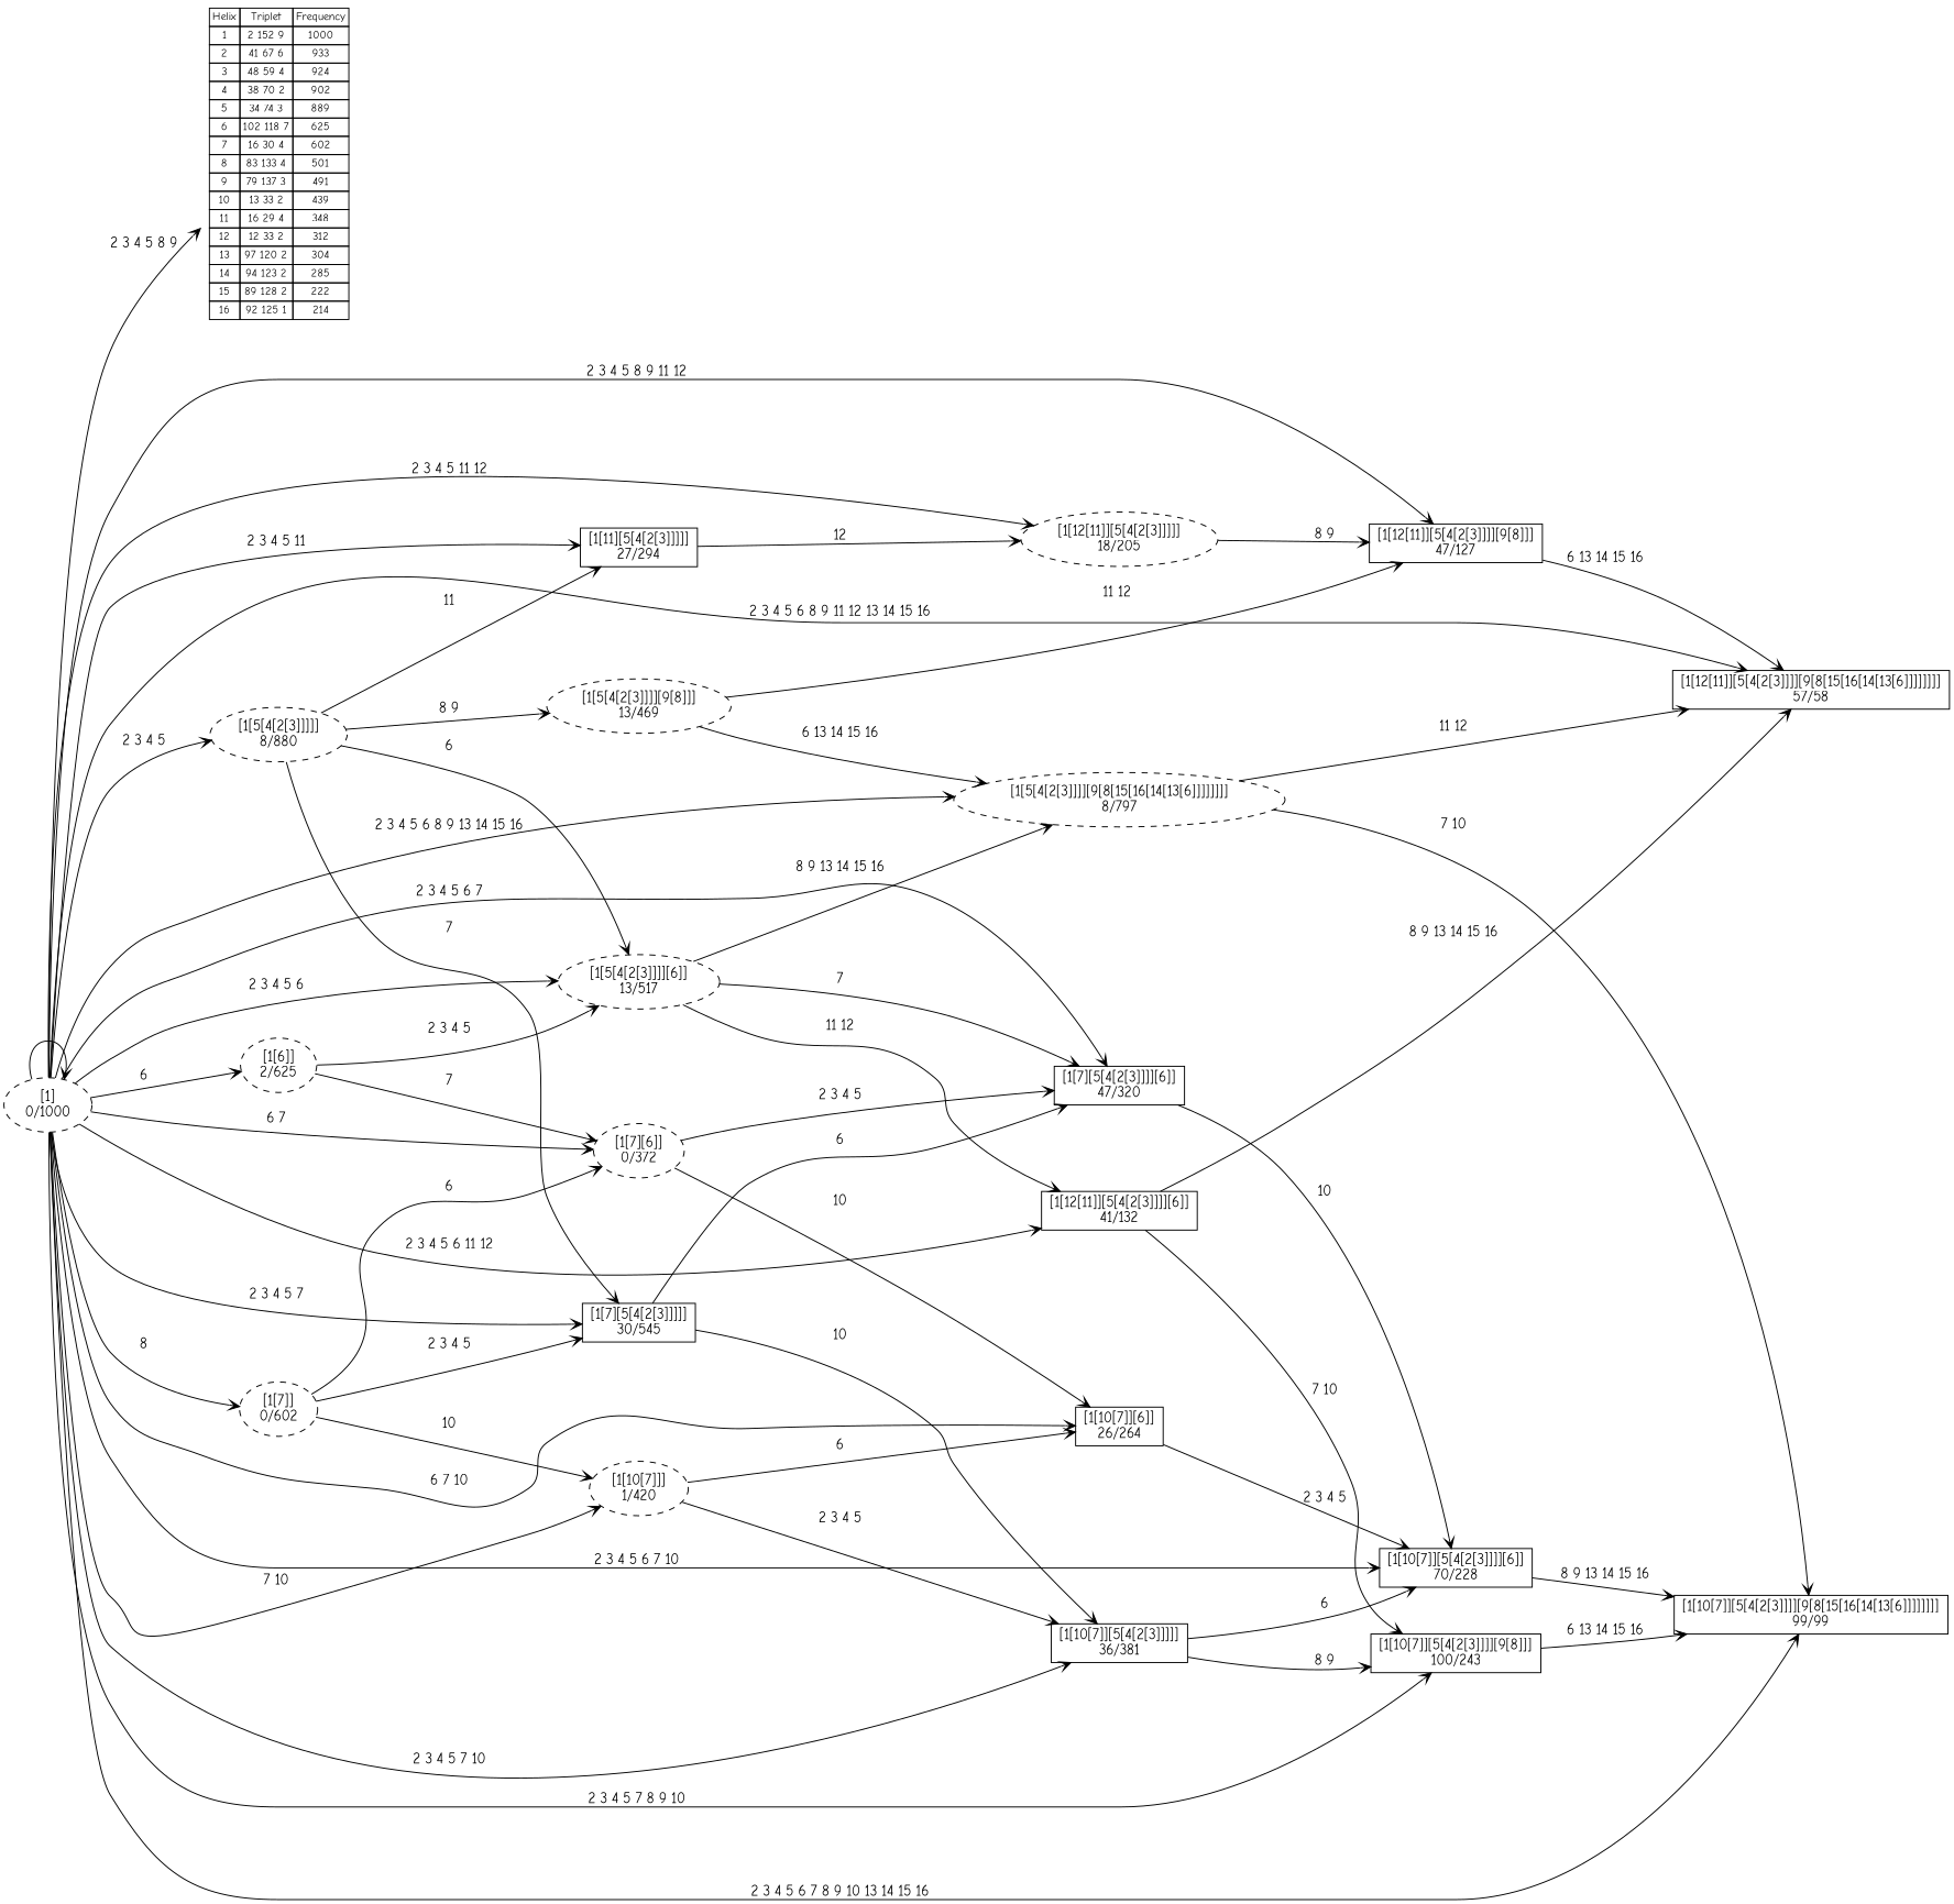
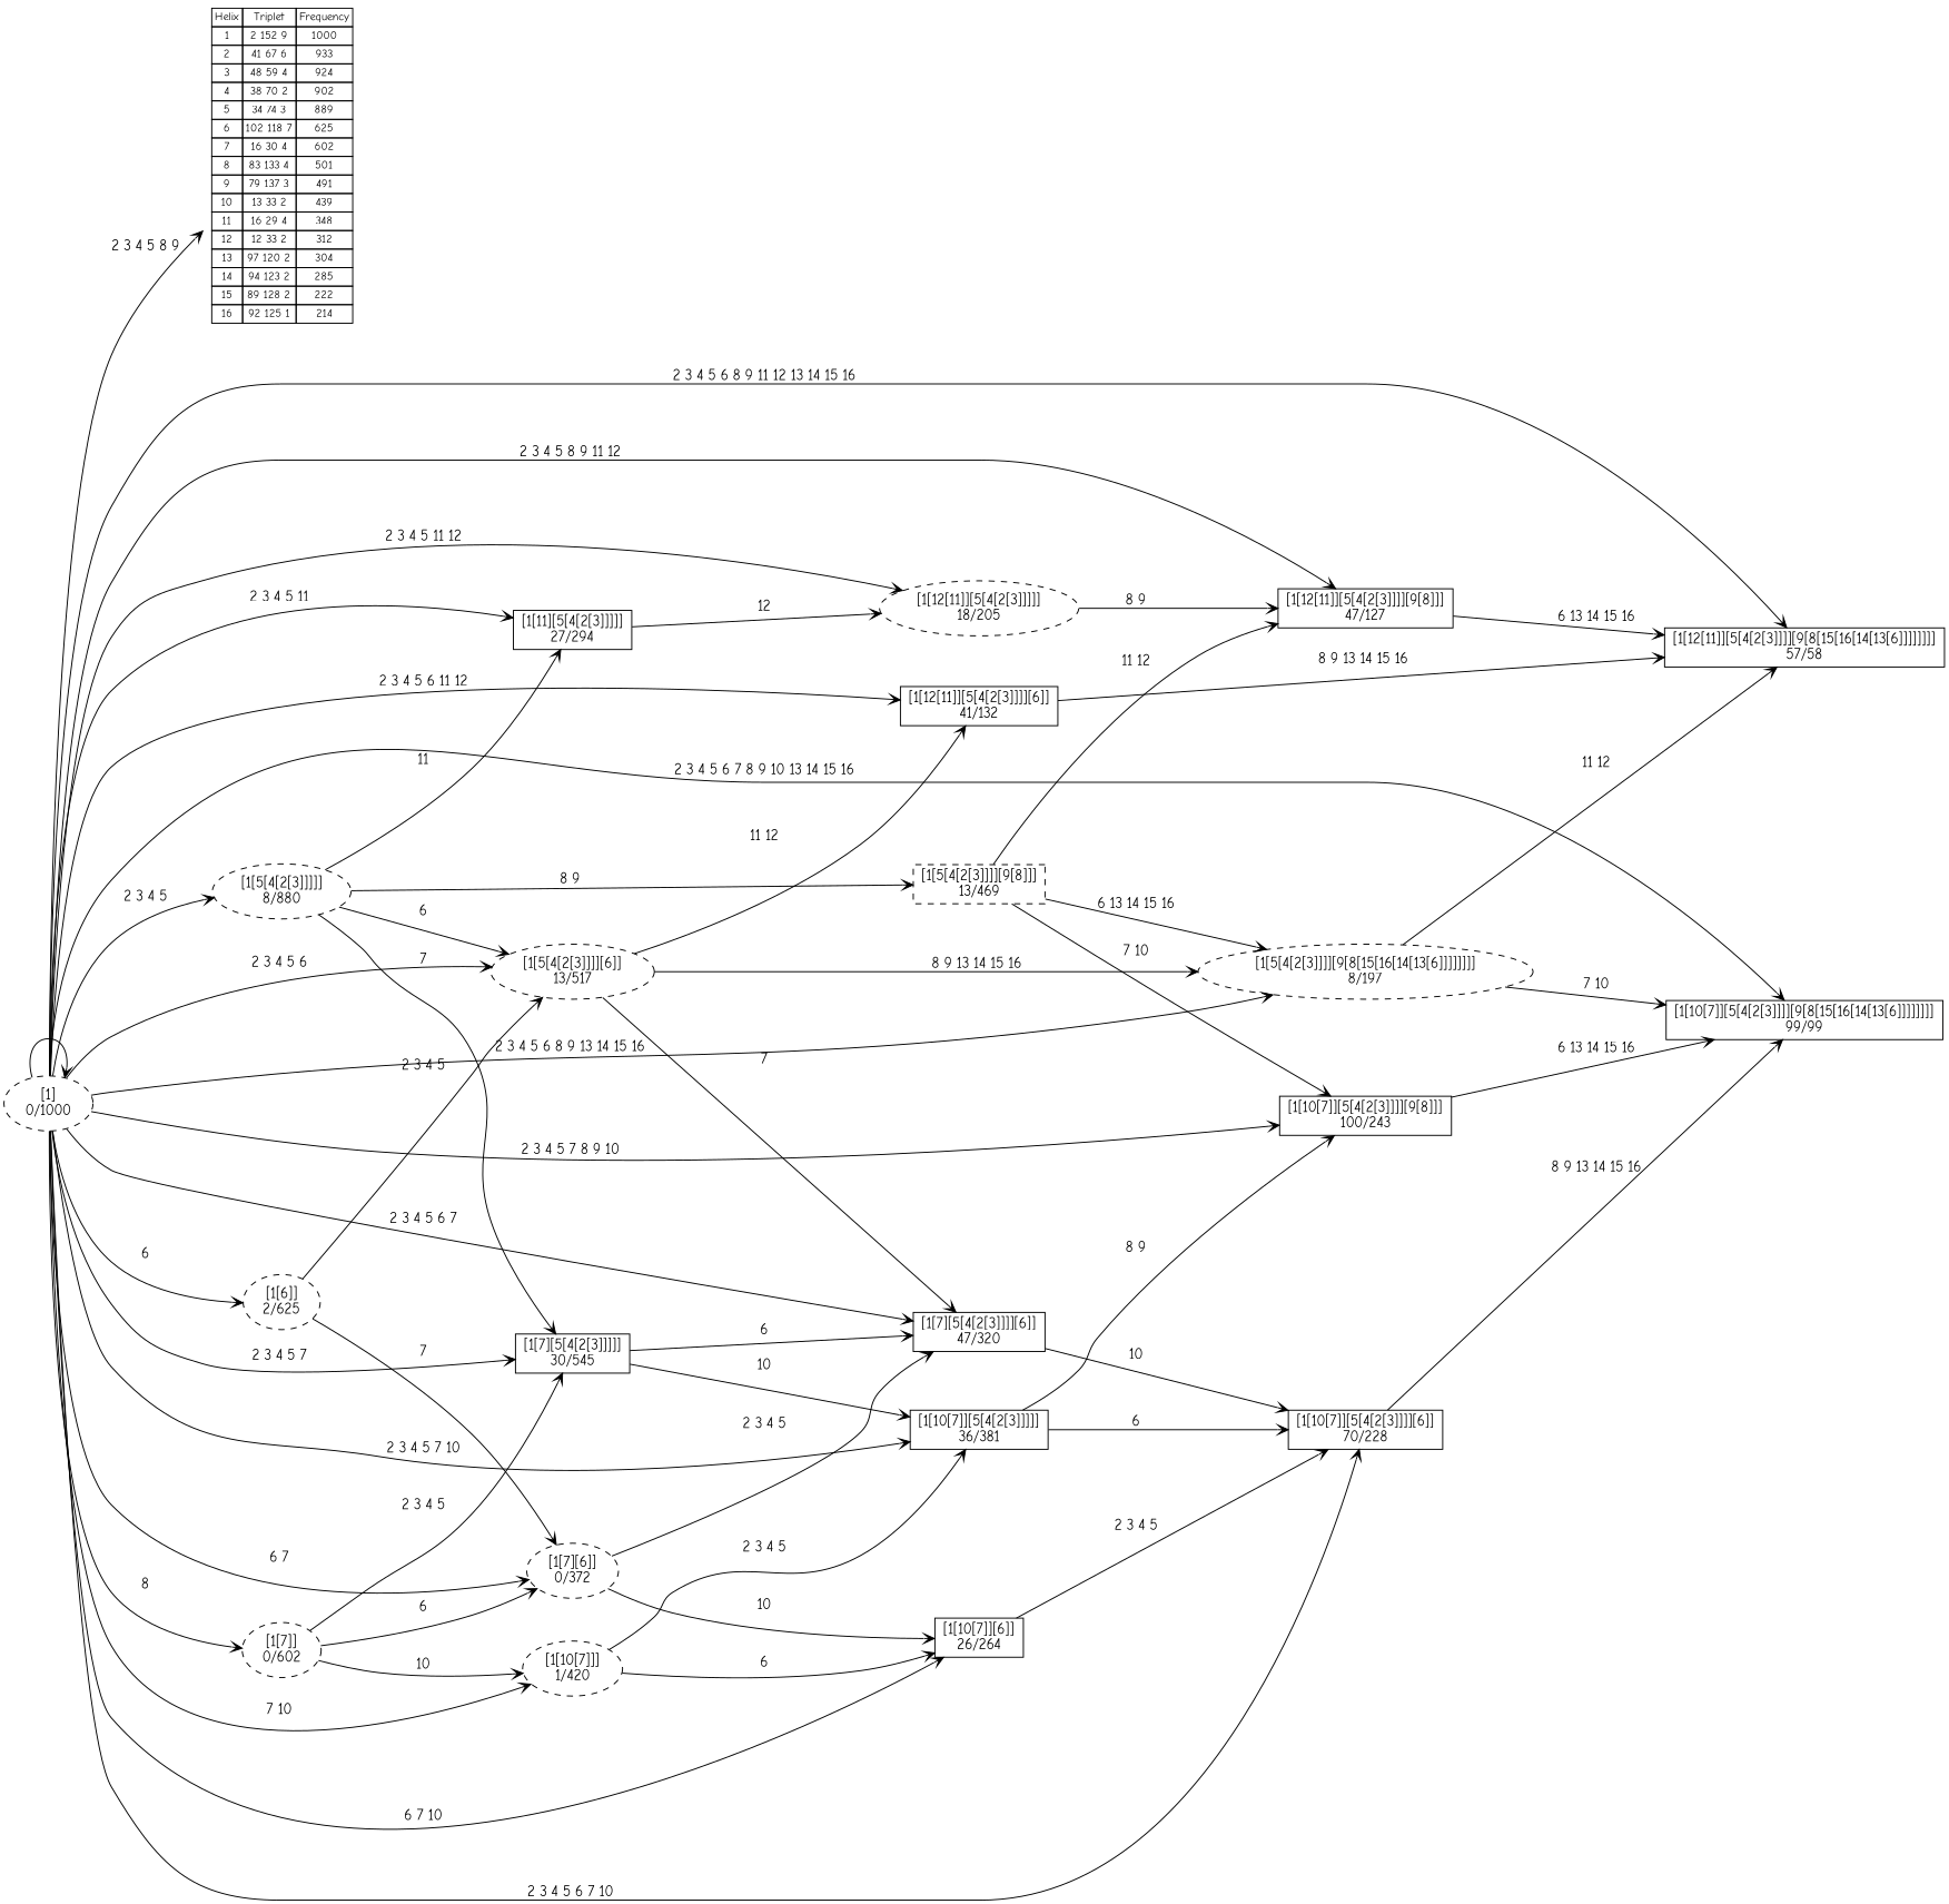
  digraph {
    fontname="Comic Neue"
    nodesep=0.5
    rankdir=LR
    node [fontname="Comic Neue" shape=box]
    edge [arrowhead=vee fontname="Comic Neue"]
    n1 [fontsize=11 label=< <table border="0" cellborder="1" cellspacing="0"><tr><td>Helix</td><td>Triplet</td><td>Frequency</td></tr> <tr><td>1</td><td>2 152 9</td><td>1000</td></tr> <tr><td>2</td><td>41 67 6</td><td>933</td></tr> <tr><td>3</td><td>48 59 4</td><td>924</td></tr> <tr><td>4</td><td>38 70 2</td><td>902</td></tr> <tr><td>5</td><td>34 74 3</td><td>889</td></tr> <tr><td>6</td><td>102 118 7</td><td>625</td></tr> <tr><td>7</td><td>16 30 4</td><td>602</td></tr> <tr><td>8</td><td>83 133 4</td><td>501</td></tr> <tr><td>9</td><td>79 137 3</td><td>491</td></tr> <tr><td>10</td><td>13 33 2</td><td>439</td></tr> <tr><td>11</td><td>16 29 4</td><td>348</td></tr> <tr><td>12</td><td>12 33 2</td><td>312</td></tr> <tr><td>13</td><td>97 120 2</td><td>304</td></tr> <tr><td>14</td><td>94 123 2</td><td>285</td></tr> <tr><td>15</td><td>89 128 2</td><td>222</td></tr> <tr><td>16</td><td>92 125 1</td><td>214</td></tr> </table>> shape=plaintext]
    n2 [label="[1[10[7]][5[4[2[3]]]][9[8]]]\n100/243"]
    n3 [label="[1[10[7]][5[4[2[3]]]][9[8[15[16[14[13[6]]]]]]]]\n99/99"]
    n4 [label="[1[10[7]][5[4[2[3]]]][6]]\n70/228"]
    n5 [label="[1[12[11]][5[4[2[3]]]][9[8[15[16[14[13[6]]]]]]]]\n57/58"]
    n6 [label="[1[12[11]][5[4[2[3]]]][9[8]]]\n47/127"]
    n7 [label="[1[7][5[4[2[3]]]][6]]\n47/320"]
    n8 [label="[1[12[11]][5[4[2[3]]]][6]]\n41/132"]
    n9 [label="[1[10[7]][5[4[2[3]]]]]\n36/381"]
    n10 [label="[1[7][5[4[2[3]]]]]\n30/545"]
    n11 [label="[1[11][5[4[2[3]]]]]\n27/294"]
    n12 [label="[1[12[11]][5[4[2[3]]]]]\n18/205" style=dashed shape=""]
    n13 [label="[1[10[7]][6]]\n26/264"]
-   n14 [label="[1[5[4[2[3]]]][9[8]]]\n13/469" style=dashed shape=""]
-   n15 [label="[1[5[4[2[3]]]][9[8[15[16[14[13[6]]]]]]]]\n8/797" style=dashed shape=""]
+   n14 [label="[1[5[4[2[3]]]][9[8]]]\n13/469" style=dashed]
+   n15 [label="[1[5[4[2[3]]]][9[8[15[16[14[13[6]]]]]]]]\n8/197" style=dashed shape=""]
    n16 [label="[1[5[4[2[3]]]]]\n8/880" style=dashed shape=""]
    n17 [label="[1[5[4[2[3]]]][6]]\n13/517" style=dashed shape=""]
    n18 [label="[1[10[7]]]\n1/420" style=dashed shape=""]
    n19 [label="[1[6]]\n2/625" style=dashed shape=""]
    n20 [label="[1[7][6]]\n0/372" style=dashed shape=""]
    n21 [label="[1]\n0/1000" style=dashed shape=""]
    n22 [label="[1[7]]\n0/602" style=dashed shape=""]
    n2 -> n3 [label="6 13 14 15 16 "]
    n4 -> n3 [label="8 9 13 14 15 16 "]
    n6 -> n5 [label="6 13 14 15 16 "]
    n7 -> n4 [label="10 "]
    n8 -> n5 [label="8 9 13 14 15 16 "]
    n9 -> n2 [label="8 9 "]
    n9 -> n4 [label="6 "]
    n10 -> n7 [label="6 "]
    n10 -> n9 [label="10 "]
    n11 -> n12 [label="12 "]
    n12 -> n6 [label="8 9 "]
    n13 -> n4 [label="2 3 4 5 "]
-   n8 -> n2 [label="7 10 "]
+   n14 -> n2 [label="7 10 "]
    n14 -> n6 [label="11 12 "]
    n14 -> n15 [label="6 13 14 15 16 "]
    n15 -> n3 [label="7 10 "]
    n15 -> n5 [label="11 12 "]
    n16 -> n10 [label="7 "]
    n16 -> n11 [label="11 "]
    n16 -> n14 [label="8 9 "]
    n16 -> n17 [label="6 "]
    n17 -> n7 [label="7 "]
    n17 -> n8 [label="11 12 "]
    n17 -> n15 [label="8 9 13 14 15 16 "]
    n18 -> n9 [label="2 3 4 5 "]
    n18 -> n13 [label="6 "]
    n19 -> n17 [label="2 3 4 5 "]
    n19 -> n20 [label="7 "]
    n20 -> n7 [label="2 3 4 5 "]
    n20 -> n13 [label="10 "]
    n21 -> n1 [label="2 3 4 5 8 9 "]
    n21 -> n2 [label="2 3 4 5 7 8 9 10 "]
    n21 -> n3 [label="2 3 4 5 6 7 8 9 10 13 14 15 16 "]
    n21 -> n4 [label="2 3 4 5 6 7 10 "]
    n21 -> n5 [label="2 3 4 5 6 8 9 11 12 13 14 15 16 "]
    n21 -> n6 [label="2 3 4 5 8 9 11 12 "]
    n21 -> n7 [label="2 3 4 5 6 7 "]
    n21 -> n8 [label="2 3 4 5 6 11 12 "]
    n21 -> n9 [label="2 3 4 5 7 10 "]
    n21 -> n10 [label="2 3 4 5 7 "]
    n21 -> n11 [label="2 3 4 5 11 "]
    n21 -> n12 [label="2 3 4 5 11 12 "]
    n21 -> n13 [label="6 7 10 "]
    n21 -> n15 [label="2 3 4 5 6 8 9 13 14 15 16 "]
    n21 -> n16 [label="2 3 4 5 "]
    n21 -> n17 [label="2 3 4 5 6 "]
    n21 -> n18 [label="7 10 "]
    n21 -> n19 [label="6 "]
    n21 -> n20 [label="6 7 "]
    n21 -> n21
    n21 -> n22 [label="8 "]
    n22 -> n10 [label="2 3 4 5 "]
    n22 -> n18 [label="10 "]
    n22 -> n20 [label="6 "]
  }
